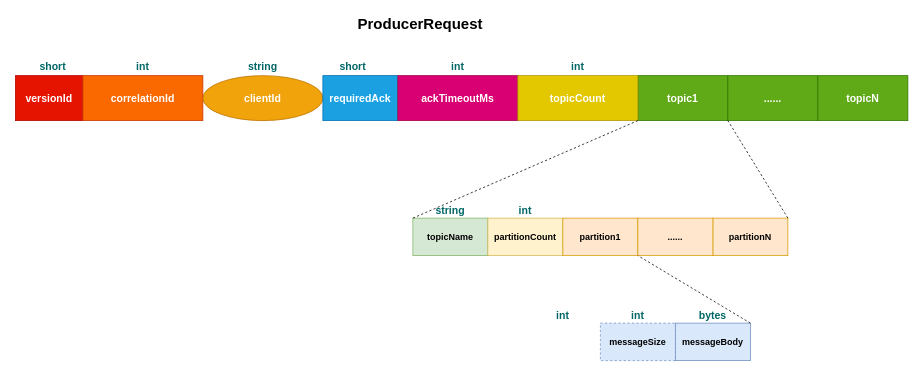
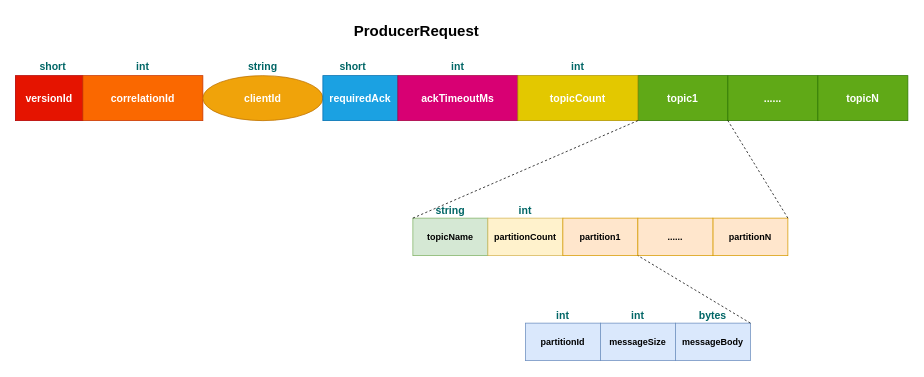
  <mxCell id="0" />
  <mxCell id="1" parent="0" />
  <mxCell id="2" value="versionId" style="rounded=0;whiteSpace=wrap;html=1;fontSize=14;fillColor=#e51400;strokeColor=#B20000;fontColor=#ffffff;fontStyle=1" vertex="1" parent="1"><mxGeometry x="20" y="100" width="90" height="60" as="geometry" /></mxCell>
  <mxCell id="3" value="correlationId" style="rounded=0;whiteSpace=wrap;html=1;fontSize=14;fillColor=#fa6800;strokeColor=#C73500;fontColor=#ffffff;fontStyle=1" vertex="1" parent="1"><mxGeometry x="110" y="100" width="160" height="60" as="geometry" /></mxCell>
  <mxCell id="4" value="clientId" style="ellipse;whiteSpace=wrap;html=1;fontSize=14;fillColor=#f0a30a;strokeColor=#BD7000;fontColor=#ffffff;fontStyle=1;" vertex="1" parent="1"><mxGeometry x="270" y="100" width="160" height="60" as="geometry" /></mxCell>
  <mxCell id="5" value="topic1" style="rounded=0;whiteSpace=wrap;html=1;fontSize=14;fillColor=#60a917;strokeColor=#2D7600;fontColor=#ffffff;fontStyle=1" vertex="1" parent="1"><mxGeometry x="850" y="100" width="120" height="60" as="geometry" /></mxCell>
  <mxCell id="6" value="......" style="rounded=0;whiteSpace=wrap;html=1;fontSize=14;fillColor=#60a917;strokeColor=#2D7600;fontColor=#ffffff;fontStyle=1" vertex="1" parent="1"><mxGeometry x="970" y="100" width="120" height="60" as="geometry" /></mxCell>
  <mxCell id="7" value="topicN" style="rounded=0;whiteSpace=wrap;html=1;fontSize=14;fillColor=#60a917;strokeColor=#2D7600;fontColor=#ffffff;fontStyle=1" vertex="1" parent="1"><mxGeometry x="1090" y="100" width="120" height="60" as="geometry" /></mxCell>
  <mxCell id="8" value="short" style="text;html=1;strokeColor=none;fillColor=none;align=center;verticalAlign=middle;whiteSpace=wrap;rounded=0;fontSize=14;fontStyle=1;fontColor=#006666;" vertex="1" parent="1"><mxGeometry x="50" y="78" width="40" height="20" as="geometry" /></mxCell>
  <mxCell id="9" value="int" style="text;html=1;strokeColor=none;fillColor=none;align=center;verticalAlign=middle;whiteSpace=wrap;rounded=0;fontSize=14;fontStyle=1;fontColor=#006666;" vertex="1" parent="1"><mxGeometry x="170" y="78" width="40" height="20" as="geometry" /></mxCell>
  <mxCell id="10" value="string" style="text;html=1;strokeColor=none;fillColor=none;align=center;verticalAlign=middle;whiteSpace=wrap;rounded=0;fontSize=14;fontStyle=1;fontColor=#006666;" vertex="1" parent="1"><mxGeometry x="330" y="78" width="40" height="20" as="geometry" /></mxCell>
  <mxCell id="11" value="requiredAck" style="rounded=0;whiteSpace=wrap;html=1;fontSize=14;fillColor=#1ba1e2;strokeColor=#006EAF;fontColor=#ffffff;fontStyle=1" vertex="1" parent="1"><mxGeometry x="430" y="100" width="100" height="60" as="geometry" /></mxCell>
  <mxCell id="12" value="short" style="text;html=1;strokeColor=none;fillColor=none;align=center;verticalAlign=middle;whiteSpace=wrap;rounded=0;fontSize=14;fontStyle=1;fontColor=#006666;" vertex="1" parent="1"><mxGeometry x="450" y="78" width="40" height="20" as="geometry" /></mxCell>
  <mxCell id="13" value="ackTimeoutMs" style="rounded=0;whiteSpace=wrap;html=1;fontSize=14;fillColor=#d80073;strokeColor=#A50040;fontColor=#ffffff;fontStyle=1" vertex="1" parent="1"><mxGeometry x="530" y="100" width="160" height="60" as="geometry" /></mxCell>
  <mxCell id="14" value="int" style="text;html=1;strokeColor=none;fillColor=none;align=center;verticalAlign=middle;whiteSpace=wrap;rounded=0;fontSize=14;fontStyle=1;fontColor=#006666;" vertex="1" parent="1"><mxGeometry x="590" y="78" width="40" height="20" as="geometry" /></mxCell>
  <mxCell id="15" value="topicCount" style="rounded=0;whiteSpace=wrap;html=1;fontSize=14;fillColor=#e3c800;strokeColor=#B09500;fontColor=#ffffff;fontStyle=1" vertex="1" parent="1"><mxGeometry x="690" y="100" width="160" height="60" as="geometry" /></mxCell>
  <mxCell id="16" value="int" style="text;html=1;strokeColor=none;fillColor=none;align=center;verticalAlign=middle;whiteSpace=wrap;rounded=0;fontSize=14;fontStyle=1;fontColor=#006666;" vertex="1" parent="1"><mxGeometry x="750" y="78" width="40" height="20" as="geometry" /></mxCell>
  <mxCell id="17" value="topicName" style="rounded=0;whiteSpace=wrap;html=1;fillColor=#d5e8d4;strokeColor=#82b366;fontStyle=1" vertex="1" parent="1"><mxGeometry x="550" y="290" width="100" height="50" as="geometry" /></mxCell>
  <mxCell id="18" value="partitionCount" style="rounded=0;whiteSpace=wrap;html=1;fillColor=#fff2cc;strokeColor=#d6b656;fontStyle=1" vertex="1" parent="1"><mxGeometry x="650" y="290" width="100" height="50" as="geometry" /></mxCell>
  <mxCell id="19" value="partition1" style="rounded=0;whiteSpace=wrap;html=1;fillColor=#ffe6cc;strokeColor=#d79b00;fontStyle=1" vertex="1" parent="1"><mxGeometry x="750" y="290" width="100" height="50" as="geometry" /></mxCell>
  <mxCell id="20" value="partitionN" style="rounded=0;whiteSpace=wrap;html=1;fillColor=#ffe6cc;strokeColor=#d79b00;fontStyle=1" vertex="1" parent="1"><mxGeometry x="950" y="290" width="100" height="50" as="geometry" /></mxCell>
  <mxCell id="21" value="......" style="rounded=0;whiteSpace=wrap;html=1;fillColor=#ffe6cc;strokeColor=#d79b00;fontStyle=1" vertex="1" parent="1"><mxGeometry x="850" y="290" width="100" height="50" as="geometry" /></mxCell>
- <mxCell id="23" value="messageSize" style="rounded=0;whiteSpace=wrap;html=1;fillColor=#dae8fc;strokeColor=#6c8ebf;fontStyle=1;dashed=1;" vertex="1" parent="1"><mxGeometry x="800" y="430" width="100" height="50" as="geometry" /></mxCell>
+ <mxCell id="22" value="partitionId" style="rounded=0;whiteSpace=wrap;html=1;fillColor=#dae8fc;strokeColor=#6c8ebf;fontStyle=1" vertex="1" parent="1"><mxGeometry x="700" y="430" width="100" height="50" as="geometry" /></mxCell>
+ <mxCell id="23" value="messageSize" style="rounded=0;whiteSpace=wrap;html=1;fillColor=#dae8fc;strokeColor=#6c8ebf;fontStyle=1" vertex="1" parent="1"><mxGeometry x="800" y="430" width="100" height="50" as="geometry" /></mxCell>
  <mxCell id="24" value="messageBody" style="rounded=0;whiteSpace=wrap;html=1;fillColor=#dae8fc;strokeColor=#6c8ebf;fontStyle=1" vertex="1" parent="1"><mxGeometry x="900" y="430" width="100" height="50" as="geometry" /></mxCell>
  <mxCell id="25" value="" style="endArrow=none;dashed=1;html=1;exitX=0;exitY=0;exitDx=0;exitDy=0;entryX=1;entryY=1;entryDx=0;entryDy=0;" edge="1" parent="1" source="17" target="15"><mxGeometry width="50" height="50" relative="1" as="geometry"><mxPoint x="550" y="170" as="sourcePoint" /><mxPoint x="600" y="120" as="targetPoint" /></mxGeometry></mxCell>
  <mxCell id="26" value="" style="endArrow=none;dashed=1;html=1;exitX=1;exitY=0;exitDx=0;exitDy=0;entryX=0;entryY=1;entryDx=0;entryDy=0;" edge="1" parent="1" source="20" target="6"><mxGeometry width="50" height="50" relative="1" as="geometry"><mxPoint x="550" y="170" as="sourcePoint" /><mxPoint x="600" y="120" as="targetPoint" /></mxGeometry></mxCell>
  <mxCell id="27" value="" style="endArrow=none;dashed=1;html=1;exitX=1;exitY=0;exitDx=0;exitDy=0;entryX=1;entryY=1;entryDx=0;entryDy=0;" edge="1" parent="1" source="24" target="19"><mxGeometry width="50" height="50" relative="1" as="geometry"><mxPoint x="550" y="170" as="sourcePoint" /><mxPoint x="600" y="120" as="targetPoint" /></mxGeometry></mxCell>
  <mxCell id="28" value="string" style="text;html=1;strokeColor=none;fillColor=none;align=center;verticalAlign=middle;whiteSpace=wrap;rounded=0;fontSize=14;fontStyle=1;fontColor=#006666;" vertex="1" parent="1"><mxGeometry x="580" y="270" width="40" height="20" as="geometry" /></mxCell>
  <mxCell id="29" value="int" style="text;html=1;strokeColor=none;fillColor=none;align=center;verticalAlign=middle;whiteSpace=wrap;rounded=0;fontSize=14;fontStyle=1;fontColor=#006666;" vertex="1" parent="1"><mxGeometry x="680" y="270" width="40" height="20" as="geometry" /></mxCell>
  <mxCell id="30" value="int" style="text;html=1;strokeColor=none;fillColor=none;align=center;verticalAlign=middle;whiteSpace=wrap;rounded=0;fontSize=14;fontStyle=1;fontColor=#006666;" vertex="1" parent="1"><mxGeometry x="730" y="410" width="40" height="20" as="geometry" /></mxCell>
  <mxCell id="31" value="int" style="text;html=1;strokeColor=none;fillColor=none;align=center;verticalAlign=middle;whiteSpace=wrap;rounded=0;fontSize=14;fontStyle=1;fontColor=#006666;" vertex="1" parent="1"><mxGeometry x="830" y="410" width="40" height="20" as="geometry" /></mxCell>
  <mxCell id="32" value="bytes" style="text;html=1;strokeColor=none;fillColor=none;align=center;verticalAlign=middle;whiteSpace=wrap;rounded=0;fontSize=14;fontStyle=1;fontColor=#006666;" vertex="1" parent="1"><mxGeometry x="930" y="410" width="40" height="20" as="geometry" /></mxCell>
- <mxCell id="33" value="ProducerRequest" style="text;html=1;strokeColor=none;fillColor=none;align=center;verticalAlign=middle;whiteSpace=wrap;rounded=0;fontSize=20;fontStyle=1" vertex="1" parent="1"><mxGeometry x="420" y="20" width="280" height="20" as="geometry" /></mxCell>
+ <mxCell id="33" value="ProducerRequest" style="text;html=1;strokeColor=none;fillColor=none;align=center;verticalAlign=middle;whiteSpace=wrap;rounded=0;fontSize=20;fontStyle=1" vertex="1" parent="1"><mxGeometry x="415" y="30" width="280" height="20" as="geometry" /></mxCell>
